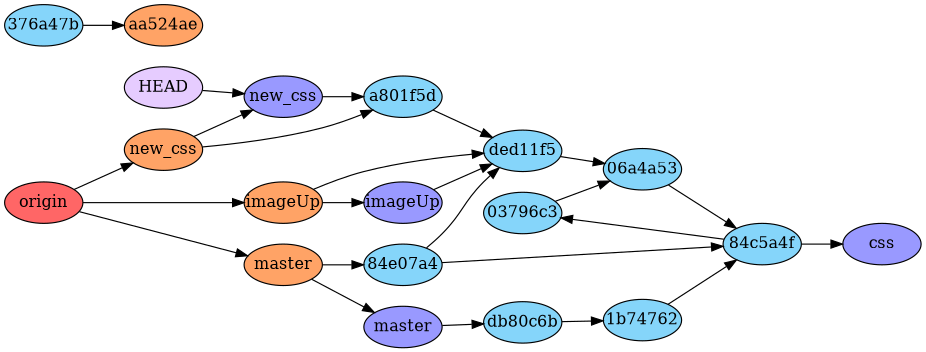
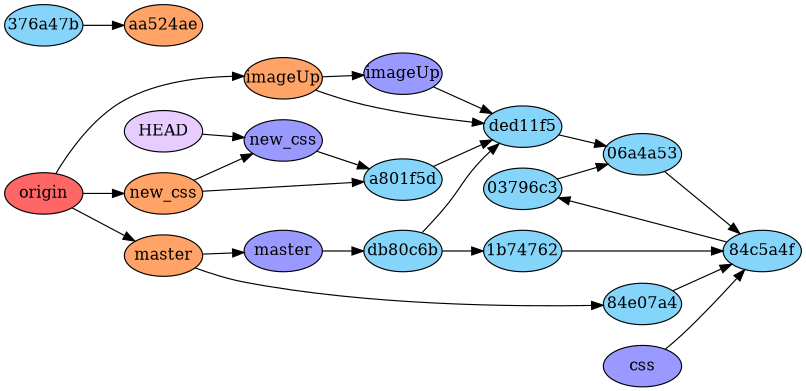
  digraph {
    rankdir=LR
    node [fillcolor="#85d5fa" fixedsize=true style=filled]
    n1 [label="03796c3" width=0.95]
    n2 [label="06a4a53" width=0.95]
    n3 [label="376a47b" width=0.95]
    n4 [fillcolor="#ffa366" label=aa524ae width=0.95]
    n5 [label="84c5a4f" width=0.95]
    n6 [label="1b74762" width=0.95]
    n7 [label="84e07a4" width=0.95]
    n8 [label=ded11f5 width=0.95]
    n9 [label=a801f5d width=0.95]
    n10 [label=db80c6b width=0.95]
    n11 [fillcolor="#9999ff" label=css width=0.95]
    n12 [fillcolor="#9999ff" label=imageUp width=0.95]
    n13 [fillcolor="#9999ff" label=master width=0.95]
    n14 [fillcolor="#9999ff" label=new_css width=0.95]
    n15 [fillcolor="#e6ccff" label=HEAD width=0.95]
    n16 [fillcolor="#ffa366" label=imageUp width=0.95]
    n17 [fillcolor="#ffa366" label=master width=0.95]
    n18 [fillcolor="#ffa366" label=new_css width=0.95]
    n19 [fillcolor="#ff6666" label=origin width=0.95]
    n1 -> n2
    n2 -> n5
    n3 -> n4
    n5 -> n1
    n6 -> n5
    n7 -> n5
-   n7 -> n8
+   n10 -> n8
    n8 -> n2
    n9 -> n8
    n10 -> n6
-   n5 -> n11
+   n11 -> n5
    n12 -> n8
    n13 -> n10
    n14 -> n9
    n15 -> n14
    n16 -> n8
    n16 -> n12
    n17 -> n7
    n17 -> n13
    n18 -> n9
    n18 -> n14
    n19 -> n16
    n19 -> n17
    n19 -> n18
  }
